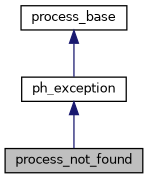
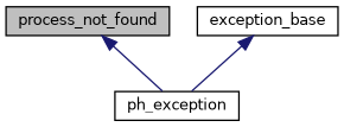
  digraph {
    node [color=black fillcolor=white fontname=Helvetica fontsize=10 shape=record style=filled]
    edge [color=midnightblue dir=back fontname=Helvetica fontsize=10 labelfontname=Helvetica labelfontsize=10 style=solid]
    n1 [fillcolor=grey75 fontcolor=black height=0.2 label=process_not_found width=0.4]
    n2 [height=0.2 label=ph_exception width=0.4]
-   n3 [height=0.2 label=process_base width=0.4]
-   n2 -> n1
+   n3 [height=0.2 label=exception_base width=0.4]
+   n1 -> n2
    n3 -> n2
  }
